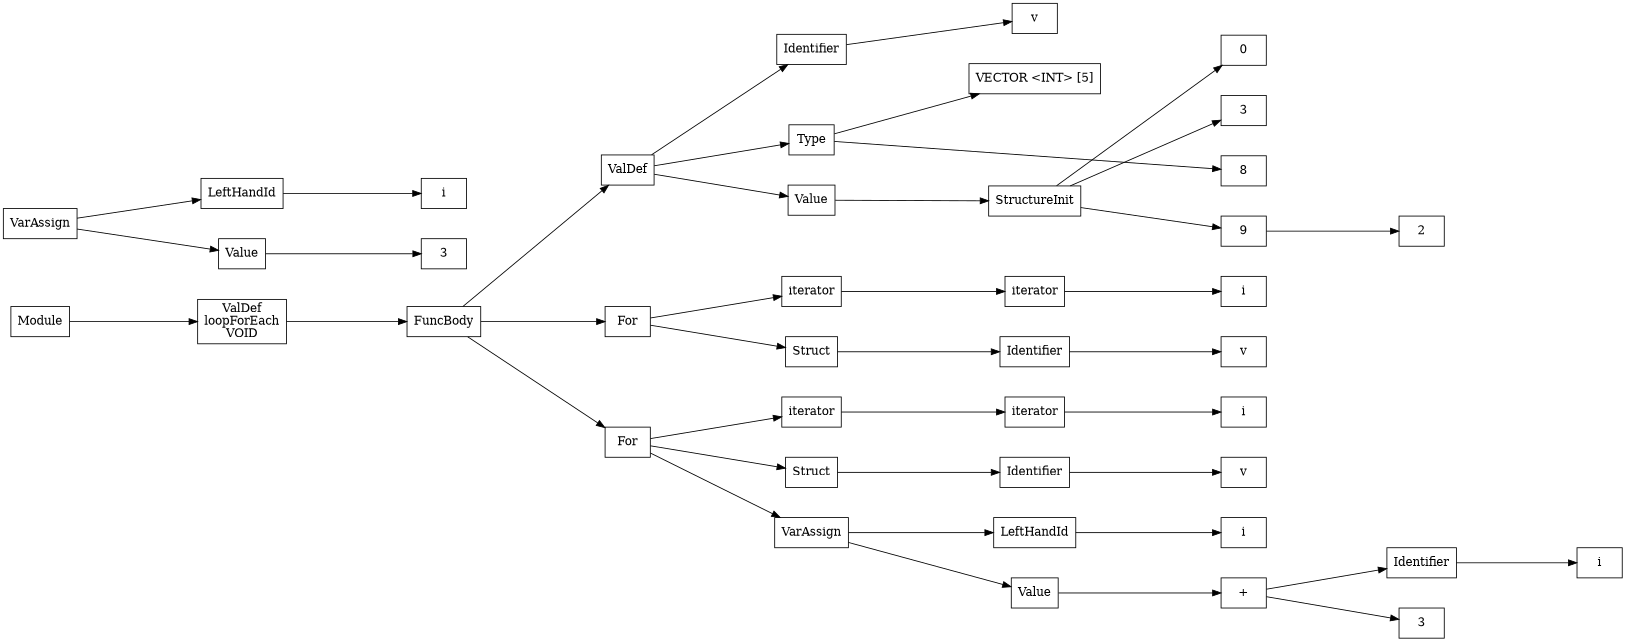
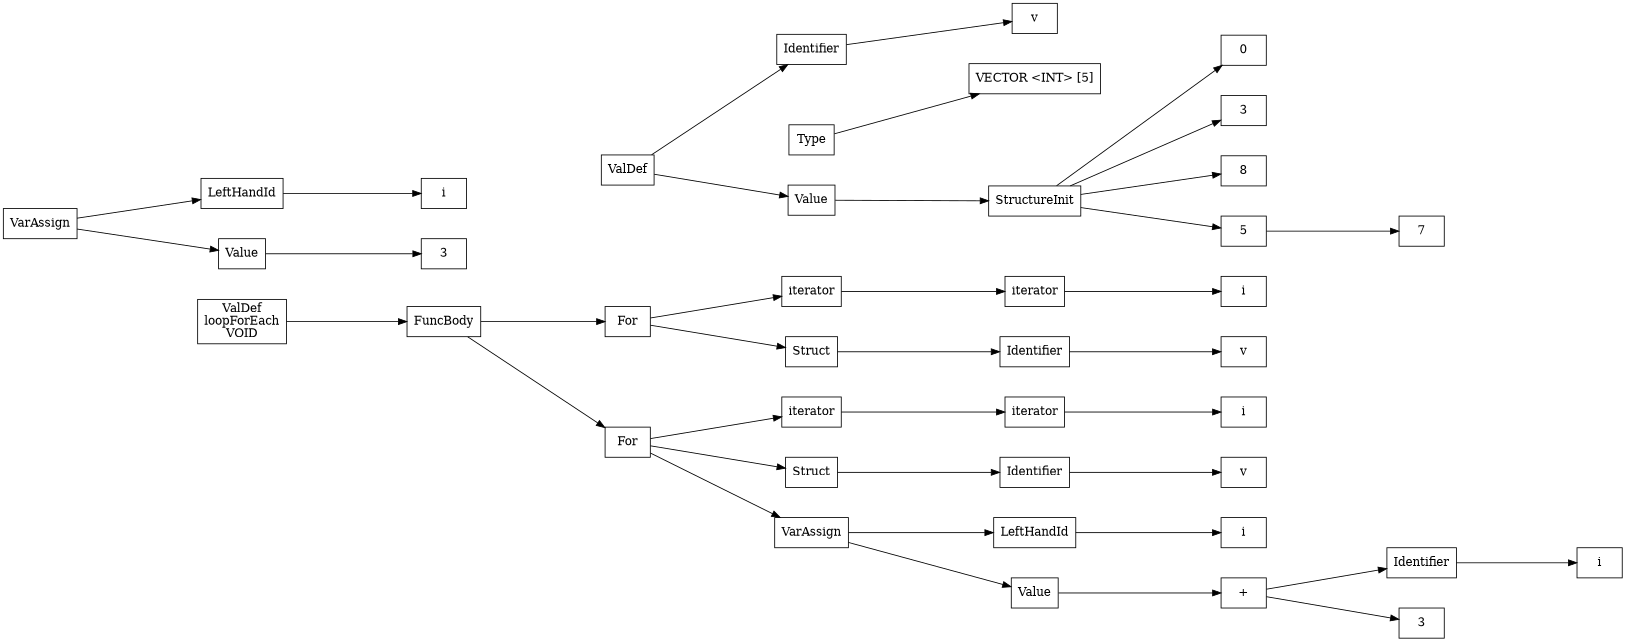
  digraph {
    nodesep=0.5
    ordering=out
    rankdir=LR
    ranksep=2
    node [shape=box]
-   n1 [label=Module]
    n2 [label="ValDef\nloopForEach\nVOID"]
    n3 [label=FuncBody]
    n4 [label=ValDef]
    n5 [label=For]
    n6 [label=For]
    n7 [label=Identifier]
    n8 [label=Type]
    n9 [label=Value]
    n10 [label=iterator]
    n11 [label=Struct]
    n12 [label=iterator]
    n13 [label=Struct]
    n14 [label=VarAssign]
    n15 [label=v]
    n16 [label="VECTOR <INT> [5]"]
    n17 [label=StructureInit]
    n18 [label=0]
    n19 [label=3]
    n20 [label=8]
-   n21 [label=9]
-   n22 [label=2]
+   n21 [label=5]
+   n22 [label=7]
    n23 [label=iterator]
    n24 [label=Identifier]
    n25 [label=i]
    n26 [label=v]
    n27 [label=VarAssign]
    n28 [label=LeftHandId]
    n29 [label=Value]
    n30 [label=i]
    n31 [label=3]
    n32 [label=iterator]
    n33 [label=Identifier]
    n34 [label=LeftHandId]
    n35 [label=Value]
    n36 [label=i]
    n37 [label=v]
    n38 [label=i]
    n39 [label="+"]
    n40 [label=Identifier]
    n41 [label=3]
    n42 [label=i]
-   n1 -> n2
    n2 -> n3
-   n3 -> n4
    n3 -> n5
    n3 -> n6
    n4 -> n7
-   n4 -> n8
    n4 -> n9
    n5 -> n10
    n5 -> n11
    n6 -> n12
    n6 -> n13
    n6 -> n14
    n7 -> n15
    n8 -> n16
    n9 -> n17
    n10 -> n23
    n11 -> n24
    n12 -> n32
    n13 -> n33
    n14 -> n34
    n14 -> n35
    n17 -> n18
    n17 -> n19
-   n8 -> n20
+   n17 -> n20
    n17 -> n21
    n21 -> n22
    n23 -> n25
    n24 -> n26
    n27 -> n28
    n27 -> n29
    n28 -> n30
    n29 -> n31
    n32 -> n36
    n33 -> n37
    n34 -> n38
    n35 -> n39
    n39 -> n40
    n39 -> n41
    n40 -> n42
  }
